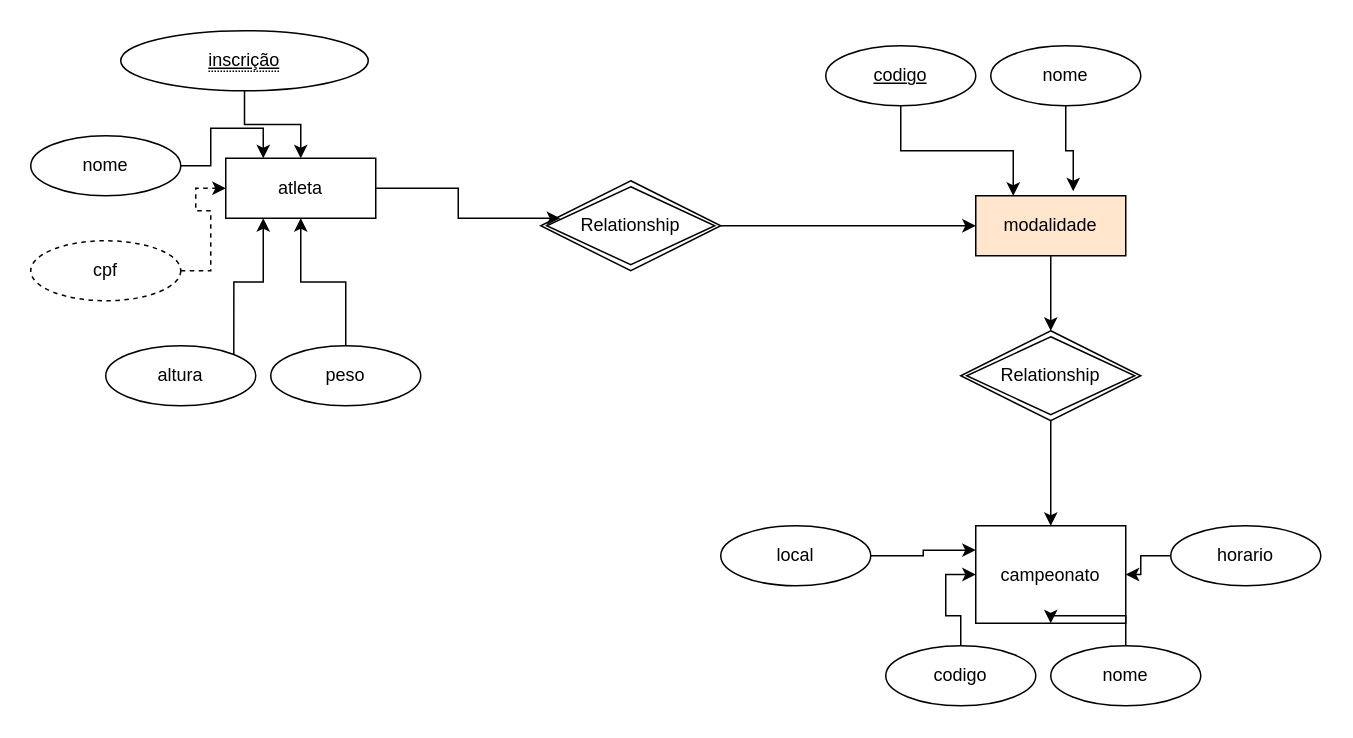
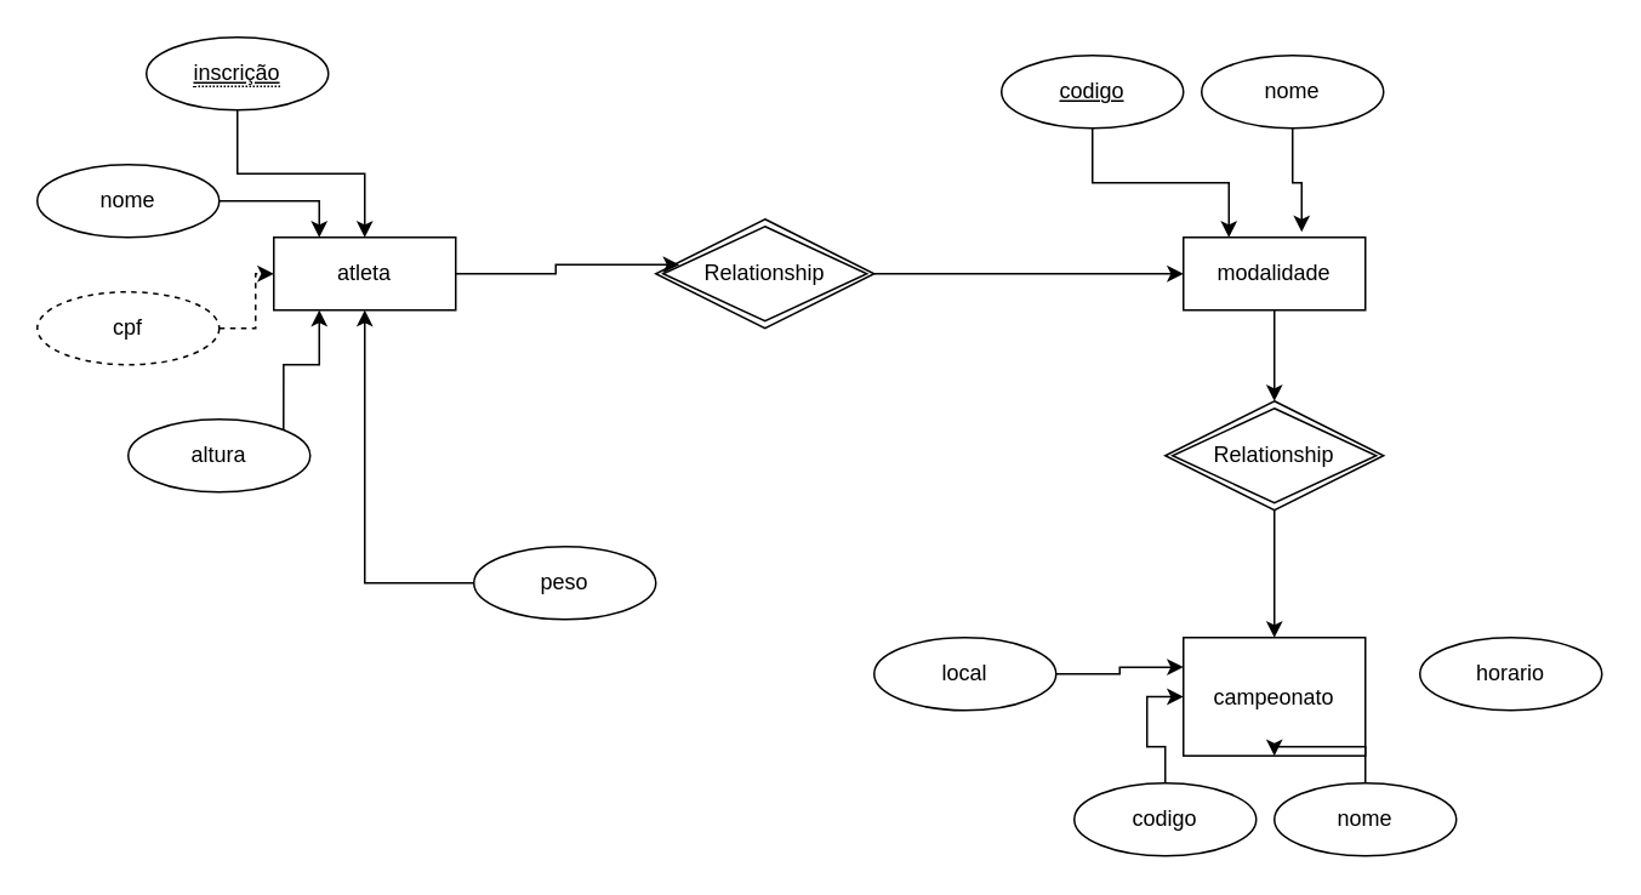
  <mxCell id="0" />
  <mxCell id="1" parent="0" />
  <mxCell id="2" value="campeonato" style="whiteSpace=wrap;html=1;align=center;" vertex="1" parent="1"><mxGeometry x="650" y="350" width="100" height="65" as="geometry" /></mxCell>
  <mxCell id="3" style="edgeStyle=orthogonalEdgeStyle;rounded=0;orthogonalLoop=1;jettySize=auto;html=1;" edge="1" parent="1" source="4" target="17"><mxGeometry relative="1" as="geometry" /></mxCell>
- <mxCell id="4" value="modalidade" style="whiteSpace=wrap;html=1;align=center;fillColor=#ffe6cc;" vertex="1" parent="1"><mxGeometry x="650" y="130" width="100" height="40" as="geometry" /></mxCell>
- <mxCell id="5" value="atleta" style="whiteSpace=wrap;html=1;align=center;" vertex="1" parent="1"><mxGeometry x="150" y="105" width="100" height="40" as="geometry" /></mxCell>
+ <mxCell id="4" value="modalidade" style="whiteSpace=wrap;html=1;align=center;" vertex="1" parent="1"><mxGeometry x="650" y="130" width="100" height="40" as="geometry" /></mxCell>
+ <mxCell id="5" value="atleta" style="whiteSpace=wrap;html=1;align=center;" vertex="1" parent="1"><mxGeometry x="150" y="130" width="100" height="40" as="geometry" /></mxCell>
  <mxCell id="6" style="edgeStyle=orthogonalEdgeStyle;rounded=0;orthogonalLoop=1;jettySize=auto;html=1;entryX=0.5;entryY=0;entryDx=0;entryDy=0;" edge="1" parent="1" source="7" target="5"><mxGeometry relative="1" as="geometry" /></mxCell>
- <mxCell id="7" value="&lt;span style=&quot;border-bottom: 1px dotted&quot;&gt;&lt;u&gt;inscrição&lt;/u&gt;&lt;/span&gt;" style="ellipse;whiteSpace=wrap;html=1;align=center;" vertex="1" parent="1"><mxGeometry x="80" y="20" width="165" height="40" as="geometry" /></mxCell>
+ <mxCell id="7" value="&lt;span style=&quot;border-bottom: 1px dotted&quot;&gt;&lt;u&gt;inscrição&lt;/u&gt;&lt;/span&gt;" style="ellipse;whiteSpace=wrap;html=1;align=center;" vertex="1" parent="1"><mxGeometry x="80" y="20" width="100" height="40" as="geometry" /></mxCell>
  <mxCell id="8" style="edgeStyle=orthogonalEdgeStyle;rounded=0;orthogonalLoop=1;jettySize=auto;html=1;entryX=0.25;entryY=0;entryDx=0;entryDy=0;" edge="1" parent="1" source="9" target="5"><mxGeometry relative="1" as="geometry" /></mxCell>
  <mxCell id="9" value="nome" style="ellipse;whiteSpace=wrap;html=1;align=center;" vertex="1" parent="1"><mxGeometry x="20" y="90" width="100" height="40" as="geometry" /></mxCell>
  <mxCell id="10" style="edgeStyle=orthogonalEdgeStyle;rounded=0;orthogonalLoop=1;jettySize=auto;html=1;entryX=0;entryY=0.5;entryDx=0;entryDy=0;dashed=1;" edge="1" parent="1" source="11" target="5"><mxGeometry relative="1" as="geometry" /></mxCell>
  <mxCell id="11" value="cpf" style="ellipse;whiteSpace=wrap;html=1;align=center;dashed=1;" vertex="1" parent="1"><mxGeometry x="20" y="160" width="100" height="40" as="geometry" /></mxCell>
  <mxCell id="12" style="edgeStyle=orthogonalEdgeStyle;rounded=0;orthogonalLoop=1;jettySize=auto;html=1;exitX=1;exitY=0;exitDx=0;exitDy=0;entryX=0.25;entryY=1;entryDx=0;entryDy=0;" edge="1" parent="1" source="13" target="5"><mxGeometry relative="1" as="geometry" /></mxCell>
  <mxCell id="13" value="altura" style="ellipse;whiteSpace=wrap;html=1;align=center;" vertex="1" parent="1"><mxGeometry x="70" y="230" width="100" height="40" as="geometry" /></mxCell>
  <mxCell id="14" style="edgeStyle=orthogonalEdgeStyle;rounded=0;orthogonalLoop=1;jettySize=auto;html=1;entryX=0.5;entryY=1;entryDx=0;entryDy=0;" edge="1" parent="1" source="15" target="5"><mxGeometry relative="1" as="geometry" /></mxCell>
- <mxCell id="15" value="peso" style="ellipse;whiteSpace=wrap;html=1;align=center;" vertex="1" parent="1"><mxGeometry x="180" y="230" width="100" height="40" as="geometry" /></mxCell>
+ <mxCell id="15" value="peso" style="ellipse;whiteSpace=wrap;html=1;align=center;" vertex="1" parent="1"><mxGeometry x="260" y="300" width="100" height="40" as="geometry" /></mxCell>
  <mxCell id="16" style="edgeStyle=orthogonalEdgeStyle;rounded=0;orthogonalLoop=1;jettySize=auto;html=1;" edge="1" parent="1" source="17" target="2"><mxGeometry relative="1" as="geometry" /></mxCell>
  <mxCell id="17" value="Relationship" style="shape=rhombus;double=1;perimeter=rhombusPerimeter;whiteSpace=wrap;html=1;align=center;" vertex="1" parent="1"><mxGeometry x="640" y="220" width="120" height="60" as="geometry" /></mxCell>
  <mxCell id="18" style="edgeStyle=orthogonalEdgeStyle;rounded=0;orthogonalLoop=1;jettySize=auto;html=1;entryX=0;entryY=0.5;entryDx=0;entryDy=0;" edge="1" parent="1" source="19" target="4"><mxGeometry relative="1" as="geometry" /></mxCell>
  <mxCell id="19" value="Relationship" style="shape=rhombus;double=1;perimeter=rhombusPerimeter;whiteSpace=wrap;html=1;align=center;" vertex="1" parent="1"><mxGeometry x="360" y="120" width="120" height="60" as="geometry" /></mxCell>
  <mxCell id="20" style="edgeStyle=orthogonalEdgeStyle;rounded=0;orthogonalLoop=1;jettySize=auto;html=1;entryX=0.108;entryY=0.417;entryDx=0;entryDy=0;entryPerimeter=0;" edge="1" parent="1" source="5" target="19"><mxGeometry relative="1" as="geometry" /></mxCell>
  <mxCell id="21" value="nome" style="ellipse;whiteSpace=wrap;html=1;align=center;" vertex="1" parent="1"><mxGeometry x="660" y="30" width="100" height="40" as="geometry" /></mxCell>
  <mxCell id="22" style="edgeStyle=orthogonalEdgeStyle;rounded=0;orthogonalLoop=1;jettySize=auto;html=1;entryX=0.25;entryY=0;entryDx=0;entryDy=0;" edge="1" parent="1" source="23" target="4"><mxGeometry relative="1" as="geometry" /></mxCell>
  <mxCell id="23" value="&lt;u&gt;codigo&lt;/u&gt;" style="ellipse;whiteSpace=wrap;html=1;align=center;" vertex="1" parent="1"><mxGeometry x="550" y="30" width="100" height="40" as="geometry" /></mxCell>
  <mxCell id="24" style="edgeStyle=orthogonalEdgeStyle;rounded=0;orthogonalLoop=1;jettySize=auto;html=1;entryX=0.65;entryY=-0.075;entryDx=0;entryDy=0;entryPerimeter=0;" edge="1" parent="1" source="21" target="4"><mxGeometry relative="1" as="geometry" /></mxCell>
  <mxCell id="25" style="edgeStyle=orthogonalEdgeStyle;rounded=0;orthogonalLoop=1;jettySize=auto;html=1;entryX=0;entryY=0.25;entryDx=0;entryDy=0;" edge="1" parent="1" source="26" target="2"><mxGeometry relative="1" as="geometry" /></mxCell>
  <mxCell id="26" value="local" style="ellipse;whiteSpace=wrap;html=1;align=center;" vertex="1" parent="1"><mxGeometry x="480" y="350" width="100" height="40" as="geometry" /></mxCell>
  <mxCell id="27" style="edgeStyle=orthogonalEdgeStyle;rounded=0;orthogonalLoop=1;jettySize=auto;html=1;entryX=0.5;entryY=1;entryDx=0;entryDy=0;" edge="1" parent="1" source="28" target="2"><mxGeometry relative="1" as="geometry" /></mxCell>
  <mxCell id="28" value="nome" style="ellipse;whiteSpace=wrap;html=1;align=center;" vertex="1" parent="1"><mxGeometry x="700" y="430" width="100" height="40" as="geometry" /></mxCell>
  <mxCell id="29" style="edgeStyle=orthogonalEdgeStyle;rounded=0;orthogonalLoop=1;jettySize=auto;html=1;entryX=0;entryY=0.5;entryDx=0;entryDy=0;" edge="1" parent="1" source="30" target="2"><mxGeometry relative="1" as="geometry" /></mxCell>
  <mxCell id="30" value="codigo" style="ellipse;whiteSpace=wrap;html=1;align=center;" vertex="1" parent="1"><mxGeometry x="590" y="430" width="100" height="40" as="geometry" /></mxCell>
- <mxCell id="31" style="edgeStyle=orthogonalEdgeStyle;rounded=0;orthogonalLoop=1;jettySize=auto;html=1;" edge="1" parent="1" source="32" target="2"><mxGeometry relative="1" as="geometry" /></mxCell>
  <mxCell id="32" value="horario" style="ellipse;whiteSpace=wrap;html=1;align=center;" vertex="1" parent="1"><mxGeometry x="780" y="350" width="100" height="40" as="geometry" /></mxCell>
